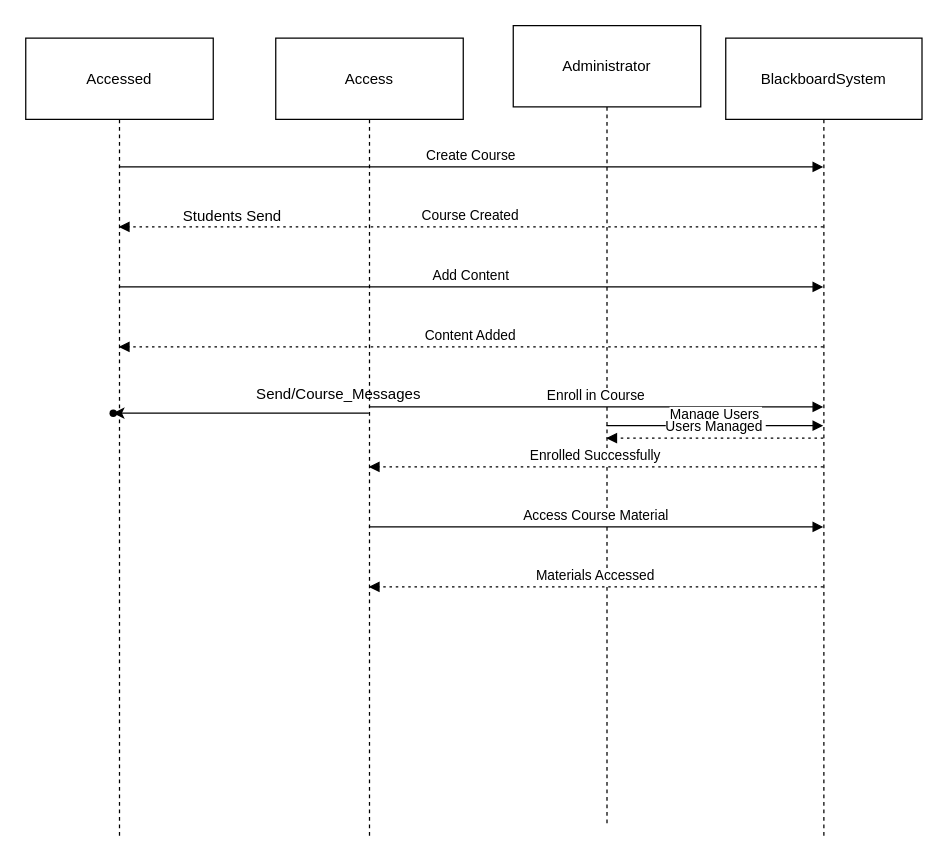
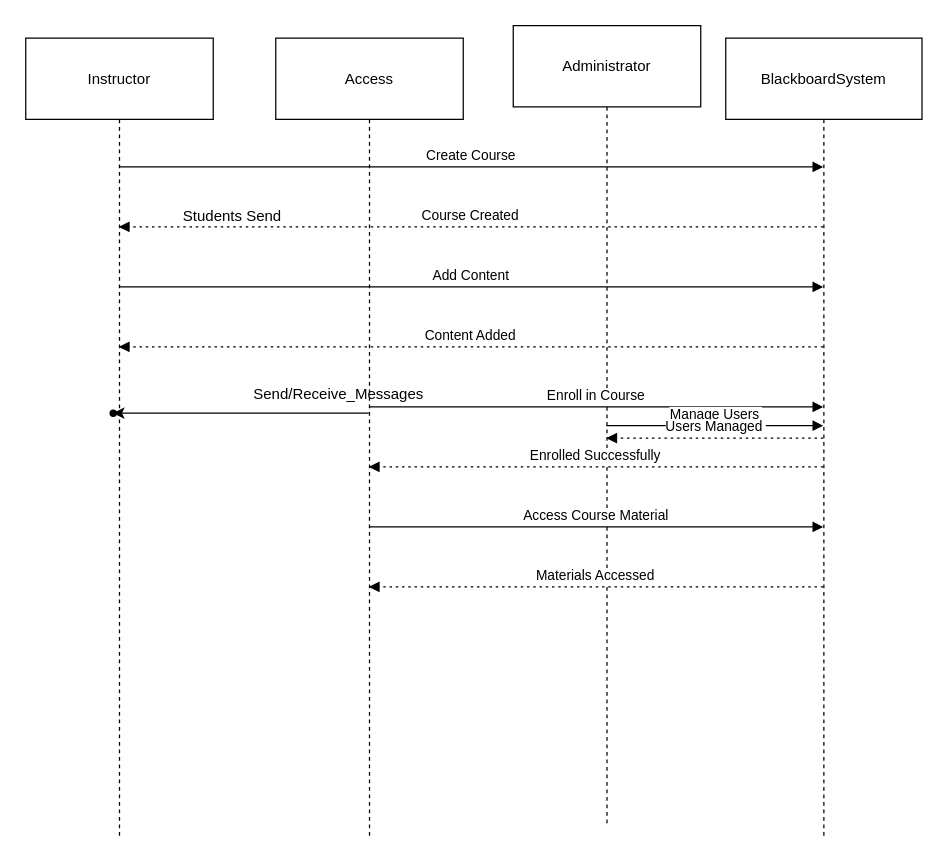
  <mxCell id="0" />
  <mxCell id="1" parent="0" />
- <mxCell id="2" value="Accessed" style="shape=umlLifeline;perimeter=lifelinePerimeter;whiteSpace=wrap;container=1;dropTarget=0;collapsible=0;recursiveResize=0;outlineConnect=0;portConstraint=eastwest;newEdgeStyle={&quot;edgeStyle&quot;:&quot;elbowEdgeStyle&quot;,&quot;elbow&quot;:&quot;vertical&quot;,&quot;curved&quot;:0,&quot;rounded&quot;:0};size=65;" vertex="1" parent="1"><mxGeometry width="150" height="640" as="geometry" x="20" y="30" /></mxCell>
+ <mxCell id="2" value="Instructor" style="shape=umlLifeline;perimeter=lifelinePerimeter;whiteSpace=wrap;container=1;dropTarget=0;collapsible=0;recursiveResize=0;outlineConnect=0;portConstraint=eastwest;newEdgeStyle={&quot;edgeStyle&quot;:&quot;elbowEdgeStyle&quot;,&quot;elbow&quot;:&quot;vertical&quot;,&quot;curved&quot;:0,&quot;rounded&quot;:0};size=65;" vertex="1" parent="1"><mxGeometry width="150" height="640" as="geometry" x="20" y="30" /></mxCell>
  <mxCell id="3" value="" style="shape=waypoint;sketch=0;size=6;pointerEvents=1;points=[];fillColor=default;resizable=0;rotatable=0;perimeter=centerPerimeter;snapToPoint=1;" vertex="1" parent="2"><mxGeometry x="60" y="290" width="20" height="20" as="geometry" /></mxCell>
  <mxCell id="4" value="" style="edgeStyle=elbowEdgeStyle;rounded=0;orthogonalLoop=1;jettySize=auto;html=1;elbow=vertical;curved=0;" edge="1" parent="1" source="5" target="3"><mxGeometry relative="1" as="geometry"><Array as="points"><mxPoint x="180" y="330" /></Array></mxGeometry></mxCell>
  <mxCell id="5" value="Access" style="shape=umlLifeline;perimeter=lifelinePerimeter;whiteSpace=wrap;container=1;dropTarget=0;collapsible=0;recursiveResize=0;outlineConnect=0;portConstraint=eastwest;newEdgeStyle={&quot;edgeStyle&quot;:&quot;elbowEdgeStyle&quot;,&quot;elbow&quot;:&quot;vertical&quot;,&quot;curved&quot;:0,&quot;rounded&quot;:0};size=65;" vertex="1" parent="1"><mxGeometry x="220" width="150" height="640" as="geometry" y="30" /></mxCell>
  <mxCell id="6" value="Administrator" style="shape=umlLifeline;perimeter=lifelinePerimeter;whiteSpace=wrap;container=1;dropTarget=0;collapsible=0;recursiveResize=0;outlineConnect=0;portConstraint=eastwest;newEdgeStyle={&quot;edgeStyle&quot;:&quot;elbowEdgeStyle&quot;,&quot;elbow&quot;:&quot;vertical&quot;,&quot;curved&quot;:0,&quot;rounded&quot;:0};size=65;" vertex="1" parent="1"><mxGeometry x="410" y="20" width="150" height="640" as="geometry" /></mxCell>
  <mxCell id="7" value="BlackboardSystem" style="shape=umlLifeline;perimeter=lifelinePerimeter;whiteSpace=wrap;container=1;dropTarget=0;collapsible=0;recursiveResize=0;outlineConnect=0;portConstraint=eastwest;newEdgeStyle={&quot;edgeStyle&quot;:&quot;elbowEdgeStyle&quot;,&quot;elbow&quot;:&quot;vertical&quot;,&quot;curved&quot;:0,&quot;rounded&quot;:0};size=65;" vertex="1" parent="1"><mxGeometry x="580" y="30" width="157" height="640" as="geometry" /></mxCell>
  <mxCell id="8" value="Create Course" style="verticalAlign=bottom;endArrow=block;edgeStyle=elbowEdgeStyle;elbow=vertical;curved=0;rounded=0;" edge="1" parent="1" source="2" target="7"><mxGeometry relative="1" as="geometry"><Array as="points"><mxPoint x="407" y="133" /></Array></mxGeometry></mxCell>
  <mxCell id="9" value="Course Created" style="verticalAlign=bottom;endArrow=block;edgeStyle=elbowEdgeStyle;elbow=vertical;curved=0;rounded=0;dashed=1;dashPattern=2 3;" edge="1" parent="1" source="7" target="2"><mxGeometry relative="1" as="geometry"><Array as="points"><mxPoint x="407" y="181" /></Array></mxGeometry></mxCell>
  <mxCell id="10" value="Add Content" style="verticalAlign=bottom;endArrow=block;edgeStyle=elbowEdgeStyle;elbow=vertical;curved=0;rounded=0;" edge="1" parent="1" source="2" target="7"><mxGeometry relative="1" as="geometry"><Array as="points"><mxPoint x="407" y="229" /></Array></mxGeometry></mxCell>
  <mxCell id="11" value="Content Added" style="verticalAlign=bottom;endArrow=block;edgeStyle=elbowEdgeStyle;elbow=vertical;curved=0;rounded=0;dashed=1;dashPattern=2 3;" edge="1" parent="1" source="7" target="2"><mxGeometry relative="1" as="geometry"><Array as="points"><mxPoint x="407" y="277" /></Array></mxGeometry></mxCell>
  <mxCell id="12" value="Enroll in Course" style="verticalAlign=bottom;endArrow=block;edgeStyle=elbowEdgeStyle;elbow=vertical;curved=0;rounded=0;" edge="1" parent="1" source="5" target="7"><mxGeometry relative="1" as="geometry"><Array as="points"><mxPoint x="507" y="325" /></Array></mxGeometry></mxCell>
  <mxCell id="13" value="Enrolled Successfully" style="verticalAlign=bottom;endArrow=block;edgeStyle=elbowEdgeStyle;elbow=vertical;curved=0;rounded=0;dashed=1;dashPattern=2 3;" edge="1" parent="1" source="7" target="5"><mxGeometry relative="1" as="geometry"><Array as="points"><mxPoint x="507" y="373" /></Array></mxGeometry></mxCell>
  <mxCell id="14" value="Access Course Material" style="verticalAlign=bottom;endArrow=block;edgeStyle=elbowEdgeStyle;elbow=vertical;curved=0;rounded=0;" edge="1" parent="1" source="5" target="7"><mxGeometry relative="1" as="geometry"><Array as="points"><mxPoint x="507" y="421" /></Array></mxGeometry></mxCell>
  <mxCell id="15" value="Materials Accessed" style="verticalAlign=bottom;endArrow=block;edgeStyle=elbowEdgeStyle;elbow=vertical;curved=0;rounded=0;dashed=1;dashPattern=2 3;" edge="1" parent="1" source="7" target="5"><mxGeometry relative="1" as="geometry"><Array as="points"><mxPoint x="507" y="469" /></Array></mxGeometry></mxCell>
  <mxCell id="16" value="Manage Users" style="verticalAlign=bottom;endArrow=block;edgeStyle=elbowEdgeStyle;elbow=vertical;curved=0;rounded=0;" edge="1" parent="1" source="6" target="7"><mxGeometry relative="1" as="geometry"><Array as="points"><mxPoint x="607" y="517" /></Array></mxGeometry></mxCell>
  <mxCell id="17" value="Users Managed" style="verticalAlign=bottom;endArrow=block;edgeStyle=elbowEdgeStyle;elbow=vertical;curved=0;rounded=0;dashed=1;dashPattern=2 3;" edge="1" parent="1" source="7" target="6"><mxGeometry relative="1" as="geometry"><Array as="points"><mxPoint x="607" y="565" /></Array></mxGeometry></mxCell>
  <mxCell id="18" value="Students Send" style="text;html=1;align=center;verticalAlign=middle;resizable=0;points=[];autosize=1;strokeColor=none;fillColor=none;" vertex="1" parent="1"><mxGeometry x="130" y="158" width="110" height="30" as="geometry" /></mxCell>
- <mxCell id="19" value="Send/Course_Messages" style="text;html=1;align=center;verticalAlign=middle;resizable=0;points=[];autosize=1;strokeColor=none;fillColor=none;" vertex="1" parent="1"><mxGeometry x="190" y="300" width="160" height="30" as="geometry" /></mxCell>
+ <mxCell id="19" value="Send/Receive_Messages" style="text;html=1;align=center;verticalAlign=middle;resizable=0;points=[];autosize=1;strokeColor=none;fillColor=none;" vertex="1" parent="1"><mxGeometry x="190" y="300" width="160" height="30" as="geometry" /></mxCell>
